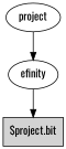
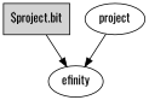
  digraph {
    fontname=Oswald
    node [fontname=Oswald]
    edge [fontname=Oswald]
    "$project.bit" [shape=box style=filled]
    n2 [label=project]
    efinity
    n2 -> efinity
-   efinity -> "$project.bit"
+   "$project.bit" -> efinity
  }
